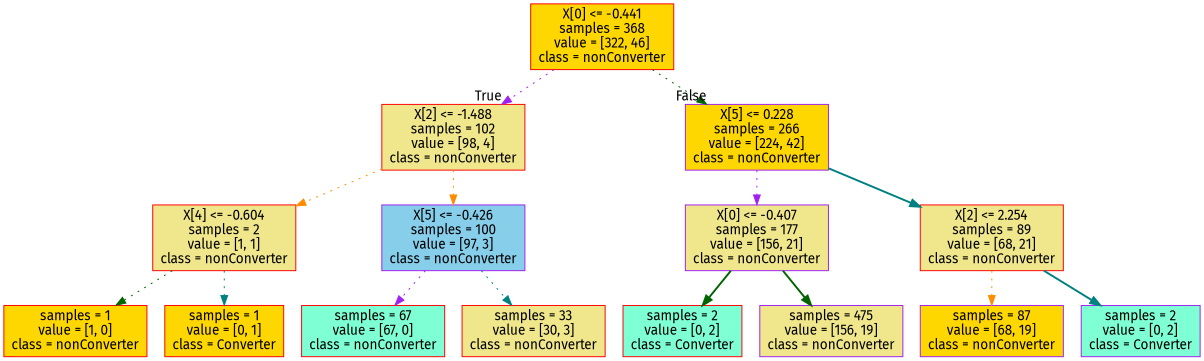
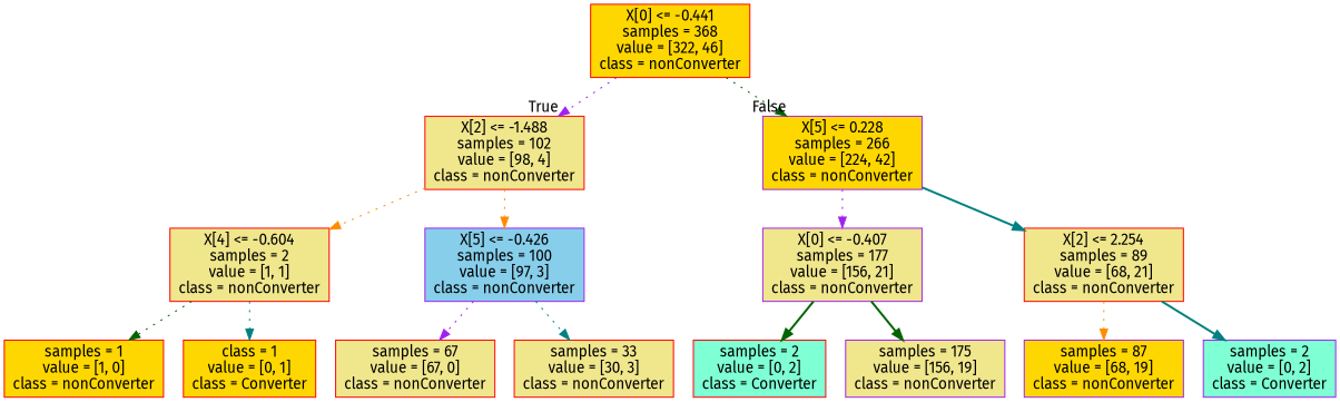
  digraph {
    fontname="Fira Sans"
    node [color=red fillcolor=khaki fontname="Fira Sans" shape=box style=filled]
    edge [color=darkgreen fontname="Fira Sans" style=dotted]
    n1 [fillcolor=gold label="X[0] <= -0.441\nsamples = 368\nvalue = [322, 46]\nclass = nonConverter"]
    n2 [label="X[2] <= -1.488\nsamples = 102\nvalue = [98, 4]\nclass = nonConverter"]
    n3 [color=purple fillcolor=gold label="X[5] <= 0.228\nsamples = 266\nvalue = [224, 42]\nclass = nonConverter"]
    n4 [label="X[4] <= -0.604\nsamples = 2\nvalue = [1, 1]\nclass = nonConverter"]
    n5 [color=purple fillcolor=skyblue label="X[5] <= -0.426\nsamples = 100\nvalue = [97, 3]\nclass = nonConverter"]
    n6 [color=purple label="X[0] <= -0.407\nsamples = 177\nvalue = [156, 21]\nclass = nonConverter"]
    n7 [label="X[2] <= 2.254\nsamples = 89\nvalue = [68, 21]\nclass = nonConverter"]
    n8 [fillcolor=gold label="samples = 1\nvalue = [1, 0]\nclass = nonConverter"]
-   n9 [fillcolor=gold label="samples = 1\nvalue = [0, 1]\nclass = Converter"]
-   n10 [fillcolor=aquamarine label="samples = 67\nvalue = [67, 0]\nclass = nonConverter"]
+   n9 [fillcolor=gold label="class = 1\nvalue = [0, 1]\nclass = Converter"]
+   n10 [label="samples = 67\nvalue = [67, 0]\nclass = nonConverter"]
    n11 [label="samples = 33\nvalue = [30, 3]\nclass = nonConverter"]
    n12 [fillcolor=aquamarine label="samples = 2\nvalue = [0, 2]\nclass = Converter"]
-   n13 [color=purple label="samples = 475\nvalue = [156, 19]\nclass = nonConverter"]
+   n13 [color=purple label="samples = 175\nvalue = [156, 19]\nclass = nonConverter"]
    n14 [color=purple fillcolor=gold label="samples = 87\nvalue = [68, 19]\nclass = nonConverter"]
    n15 [color=purple fillcolor=aquamarine label="samples = 2\nvalue = [0, 2]\nclass = Converter"]
    n1 -> n2 [color=purple headlabel=True labelangle=45 labeldistance=2.5]
    n1 -> n3 [headlabel=False labelangle=-45 labeldistance=2.5]
    n2 -> n4 [color=darkorange]
    n2 -> n5 [color=darkorange]
    n3 -> n6 [color=purple]
    n3 -> n7 [color=teal style=bold]
    n4 -> n8
    n4 -> n9 [color=teal]
    n5 -> n10 [color=purple]
    n5 -> n11 [color=teal]
    n6 -> n12 [style=bold]
    n6 -> n13 [style=bold]
    n7 -> n14 [color=darkorange]
    n7 -> n15 [color=teal style=bold]
  }
